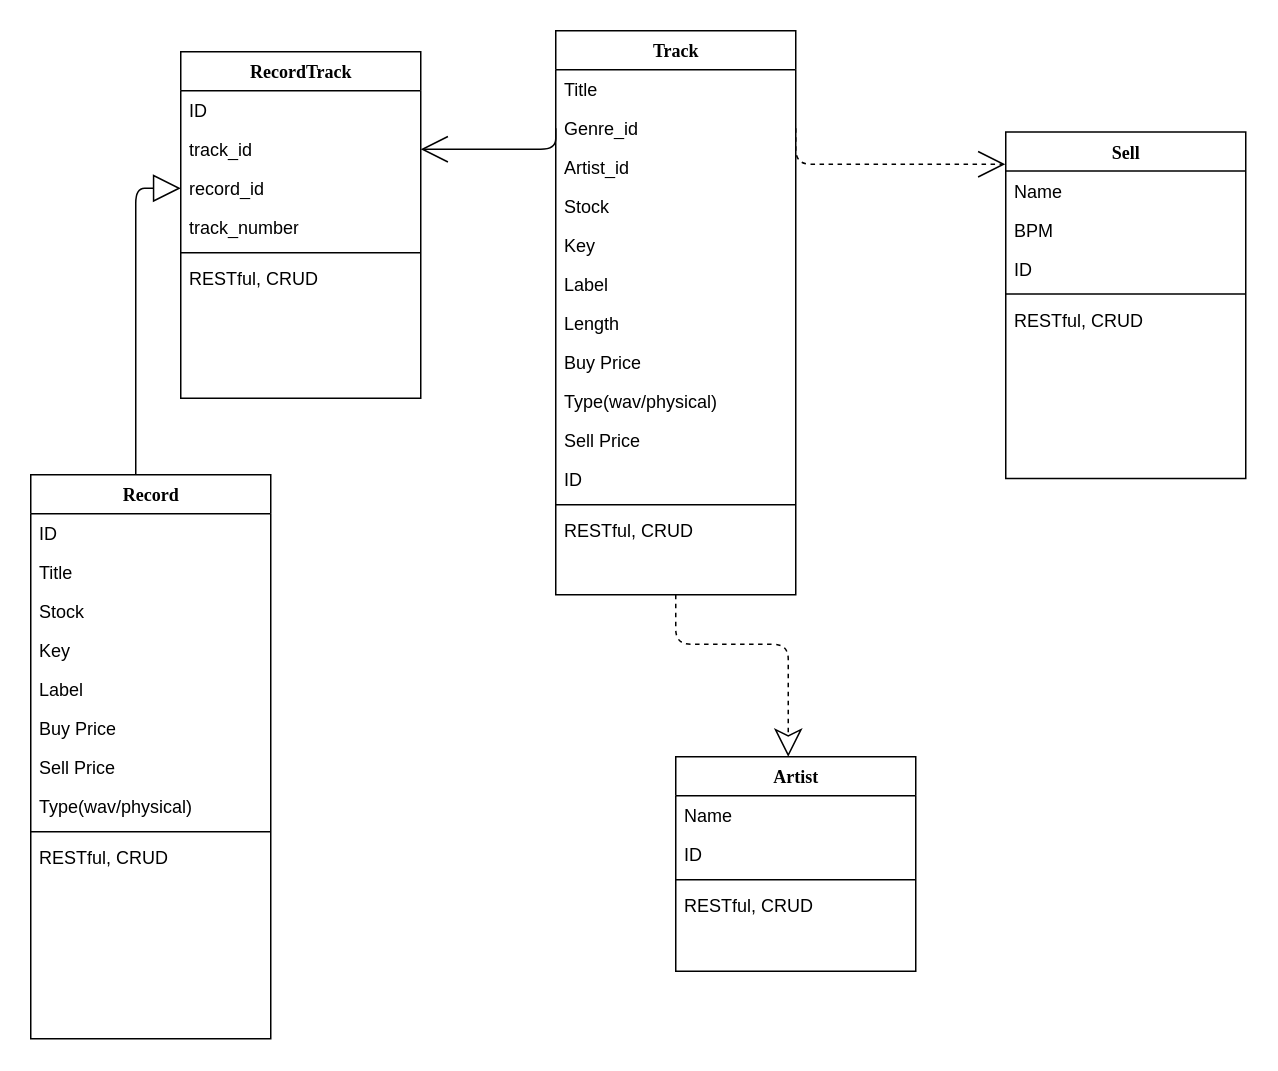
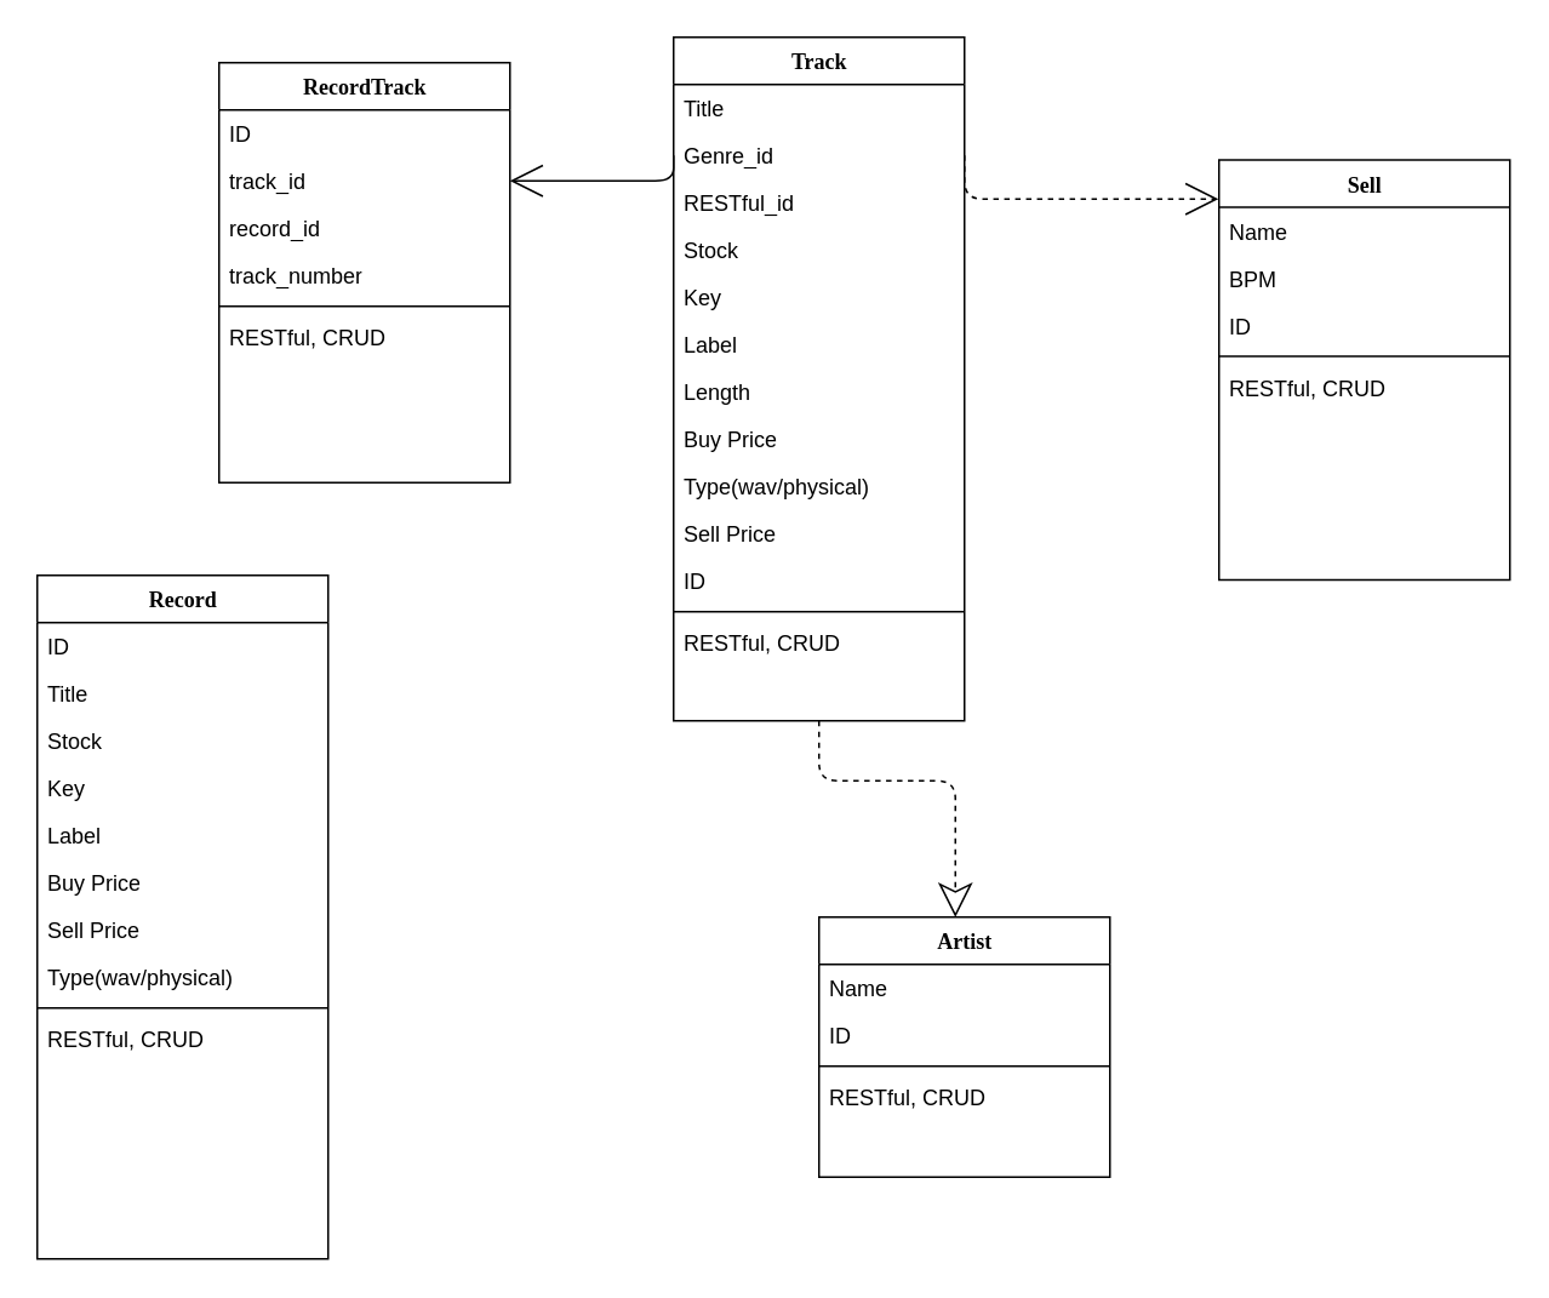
  <mxCell id="0" />
  <mxCell id="1" parent="0" />
  <mxCell id="2" value="Sell" style="swimlane;html=1;fontStyle=1;align=center;verticalAlign=top;childLayout=stackLayout;horizontal=1;startSize=26;horizontalStack=0;resizeParent=1;resizeLast=0;collapsible=1;marginBottom=0;swimlaneFillColor=#ffffff;rounded=0;shadow=0;comic=0;labelBackgroundColor=none;strokeColor=#000000;strokeWidth=1;fillColor=none;fontFamily=Verdana;fontSize=12;fontColor=#000000;" parent="1" vertex="1"><mxGeometry x="670" y="87.5" width="160" height="231" as="geometry" /></mxCell>
  <mxCell id="3" value="Name" style="text;html=1;strokeColor=none;fillColor=none;align=left;verticalAlign=top;spacingLeft=4;spacingRight=4;whiteSpace=wrap;overflow=hidden;rotatable=0;points=[[0,0.5],[1,0.5]];portConstraint=eastwest;" parent="2" vertex="1"><mxGeometry y="26" width="160" height="26" as="geometry" /></mxCell>
  <mxCell id="4" value="BPM" style="text;html=1;strokeColor=none;fillColor=none;align=left;verticalAlign=top;spacingLeft=4;spacingRight=4;whiteSpace=wrap;overflow=hidden;rotatable=0;points=[[0,0.5],[1,0.5]];portConstraint=eastwest;" parent="2" vertex="1"><mxGeometry y="52" width="160" height="26" as="geometry" /></mxCell>
  <mxCell id="5" value="ID" style="text;html=1;strokeColor=none;fillColor=none;align=left;verticalAlign=top;spacingLeft=4;spacingRight=4;whiteSpace=wrap;overflow=hidden;rotatable=0;points=[[0,0.5],[1,0.5]];portConstraint=eastwest;" parent="2" vertex="1"><mxGeometry y="78" width="160" height="26" as="geometry" /></mxCell>
  <mxCell id="6" value="" style="line;html=1;strokeWidth=1;fillColor=none;align=left;verticalAlign=middle;spacingTop=-1;spacingLeft=3;spacingRight=3;rotatable=0;labelPosition=right;points=[];portConstraint=eastwest;" parent="2" vertex="1"><mxGeometry y="104" width="160" height="8" as="geometry" /></mxCell>
  <mxCell id="7" value="RESTful, CRUD" style="text;html=1;strokeColor=none;fillColor=none;align=left;verticalAlign=top;spacingLeft=4;spacingRight=4;whiteSpace=wrap;overflow=hidden;rotatable=0;points=[[0,0.5],[1,0.5]];portConstraint=eastwest;" parent="2" vertex="1"><mxGeometry y="112" width="160" height="30" as="geometry" /></mxCell>
  <mxCell id="8" style="edgeStyle=elbowEdgeStyle;html=1;labelBackgroundColor=none;startFill=0;startSize=8;endArrow=classic;endFill=0;endSize=16;fontFamily=Verdana;fontSize=12;elbow=vertical;dashed=1;exitX=0.5;exitY=1;exitDx=0;exitDy=0;" parent="1" source="26" target="9" edge="1"><mxGeometry relative="1" as="geometry"><Array as="points"><mxPoint x="525" y="429" /></Array></mxGeometry></mxCell>
  <mxCell id="9" value="Artist" style="swimlane;html=1;fontStyle=1;align=center;verticalAlign=top;childLayout=stackLayout;horizontal=1;startSize=26;horizontalStack=0;resizeParent=1;resizeLast=0;collapsible=1;marginBottom=0;swimlaneFillColor=#ffffff;rounded=0;shadow=0;comic=0;labelBackgroundColor=none;strokeColor=#000000;strokeWidth=1;fillColor=none;fontFamily=Verdana;fontSize=12;fontColor=#000000;" parent="1" vertex="1"><mxGeometry x="450" y="504" width="160" height="143" as="geometry" /></mxCell>
  <mxCell id="10" value="Name" style="text;html=1;strokeColor=none;fillColor=none;align=left;verticalAlign=top;spacingLeft=4;spacingRight=4;whiteSpace=wrap;overflow=hidden;rotatable=0;points=[[0,0.5],[1,0.5]];portConstraint=eastwest;" parent="9" vertex="1"><mxGeometry y="26" width="160" height="26" as="geometry" /></mxCell>
  <mxCell id="11" value="ID" style="text;html=1;strokeColor=none;fillColor=none;align=left;verticalAlign=top;spacingLeft=4;spacingRight=4;whiteSpace=wrap;overflow=hidden;rotatable=0;points=[[0,0.5],[1,0.5]];portConstraint=eastwest;" parent="9" vertex="1"><mxGeometry y="52" width="160" height="26" as="geometry" /></mxCell>
  <mxCell id="12" value="" style="line;html=1;strokeWidth=1;fillColor=none;align=left;verticalAlign=middle;spacingTop=-1;spacingLeft=3;spacingRight=3;rotatable=0;labelPosition=right;points=[];portConstraint=eastwest;" parent="9" vertex="1"><mxGeometry y="78" width="160" height="8" as="geometry" /></mxCell>
  <mxCell id="13" value="RESTful, CRUD" style="text;html=1;strokeColor=none;fillColor=none;align=left;verticalAlign=top;spacingLeft=4;spacingRight=4;whiteSpace=wrap;overflow=hidden;rotatable=0;points=[[0,0.5],[1,0.5]];portConstraint=eastwest;" parent="9" vertex="1"><mxGeometry y="86" width="160" height="26" as="geometry" /></mxCell>
- <mxCell id="14" style="edgeStyle=orthogonalEdgeStyle;html=1;labelBackgroundColor=none;startFill=0;startSize=8;endArrow=block;endFill=0;endSize=16;fontFamily=Verdana;fontSize=12;entryX=0;entryY=0.5;entryDx=0;entryDy=0;" parent="1" source="15" target="43" edge="1"><mxGeometry relative="1" as="geometry"><Array as="points"><mxPoint x="90" y="125" /></Array><mxPoint x="90" y="252" as="targetPoint" /></mxGeometry></mxCell>
  <mxCell id="15" value="Record" style="swimlane;html=1;fontStyle=1;align=center;verticalAlign=top;childLayout=stackLayout;horizontal=1;startSize=26;horizontalStack=0;resizeParent=1;resizeLast=0;collapsible=1;marginBottom=0;swimlaneFillColor=#ffffff;rounded=0;shadow=0;comic=0;labelBackgroundColor=none;strokeColor=#000000;strokeWidth=1;fillColor=none;fontFamily=Verdana;fontSize=12;fontColor=#000000;" parent="1" vertex="1"><mxGeometry x="20" y="316" width="160" height="376" as="geometry"><mxRectangle x="550" y="482.0" width="70" height="26" as="alternateBounds" /></mxGeometry></mxCell>
  <mxCell id="16" value="ID" style="text;html=1;strokeColor=none;fillColor=none;align=left;verticalAlign=top;spacingLeft=4;spacingRight=4;whiteSpace=wrap;overflow=hidden;rotatable=0;points=[[0,0.5],[1,0.5]];portConstraint=eastwest;" parent="15" vertex="1"><mxGeometry y="26" width="160" height="26" as="geometry" /></mxCell>
  <mxCell id="17" value="Title" style="text;html=1;strokeColor=none;fillColor=none;align=left;verticalAlign=top;spacingLeft=4;spacingRight=4;whiteSpace=wrap;overflow=hidden;rotatable=0;points=[[0,0.5],[1,0.5]];portConstraint=eastwest;" parent="15" vertex="1"><mxGeometry y="52" width="160" height="26" as="geometry" /></mxCell>
  <mxCell id="18" value="Stock" style="text;html=1;strokeColor=none;fillColor=none;align=left;verticalAlign=top;spacingLeft=4;spacingRight=4;whiteSpace=wrap;overflow=hidden;rotatable=0;points=[[0,0.5],[1,0.5]];portConstraint=eastwest;" parent="15" vertex="1"><mxGeometry y="78" width="160" height="26" as="geometry" /></mxCell>
  <mxCell id="19" value="Key" style="text;html=1;strokeColor=none;fillColor=none;align=left;verticalAlign=top;spacingLeft=4;spacingRight=4;whiteSpace=wrap;overflow=hidden;rotatable=0;points=[[0,0.5],[1,0.5]];portConstraint=eastwest;" parent="15" vertex="1"><mxGeometry y="104" width="160" height="26" as="geometry" /></mxCell>
  <mxCell id="20" value="Label" style="text;html=1;strokeColor=none;fillColor=none;align=left;verticalAlign=top;spacingLeft=4;spacingRight=4;whiteSpace=wrap;overflow=hidden;rotatable=0;points=[[0,0.5],[1,0.5]];portConstraint=eastwest;" parent="15" vertex="1"><mxGeometry y="130" width="160" height="26" as="geometry" /></mxCell>
  <mxCell id="21" value="Buy Price" style="text;html=1;strokeColor=none;fillColor=none;align=left;verticalAlign=top;spacingLeft=4;spacingRight=4;whiteSpace=wrap;overflow=hidden;rotatable=0;points=[[0,0.5],[1,0.5]];portConstraint=eastwest;" parent="15" vertex="1"><mxGeometry y="156" width="160" height="26" as="geometry" /></mxCell>
  <mxCell id="22" value="Sell Price" style="text;html=1;strokeColor=none;fillColor=none;align=left;verticalAlign=top;spacingLeft=4;spacingRight=4;whiteSpace=wrap;overflow=hidden;rotatable=0;points=[[0,0.5],[1,0.5]];portConstraint=eastwest;" parent="15" vertex="1"><mxGeometry y="182" width="160" height="26" as="geometry" /></mxCell>
  <mxCell id="23" value="Type(wav/physical)" style="text;html=1;strokeColor=none;fillColor=none;align=left;verticalAlign=top;spacingLeft=4;spacingRight=4;whiteSpace=wrap;overflow=hidden;rotatable=0;points=[[0,0.5],[1,0.5]];portConstraint=eastwest;" parent="15" vertex="1"><mxGeometry y="208" width="160" height="26" as="geometry" /></mxCell>
  <mxCell id="24" value="" style="line;html=1;strokeWidth=1;fillColor=none;align=left;verticalAlign=middle;spacingTop=-1;spacingLeft=3;spacingRight=3;rotatable=0;labelPosition=right;points=[];portConstraint=eastwest;" parent="15" vertex="1"><mxGeometry y="234" width="160" height="8" as="geometry" /></mxCell>
  <mxCell id="25" value="RESTful, CRUD" style="text;html=1;strokeColor=none;fillColor=none;align=left;verticalAlign=top;spacingLeft=4;spacingRight=4;whiteSpace=wrap;overflow=hidden;rotatable=0;points=[[0,0.5],[1,0.5]];portConstraint=eastwest;" parent="15" vertex="1"><mxGeometry y="242" width="160" height="26" as="geometry" /></mxCell>
  <mxCell id="26" value="Track" style="swimlane;html=1;fontStyle=1;align=center;verticalAlign=top;childLayout=stackLayout;horizontal=1;startSize=26;horizontalStack=0;resizeParent=1;resizeLast=0;collapsible=1;marginBottom=0;swimlaneFillColor=#ffffff;rounded=0;shadow=0;comic=0;labelBackgroundColor=none;strokeColor=#000000;strokeWidth=1;fillColor=none;fontFamily=Verdana;fontSize=12;fontColor=#000000;" vertex="1" parent="1"><mxGeometry x="370" y="20" width="160" height="376" as="geometry"><mxRectangle x="550" y="482.0" width="70" height="26" as="alternateBounds" /></mxGeometry></mxCell>
  <mxCell id="27" value="Title" style="text;html=1;strokeColor=none;fillColor=none;align=left;verticalAlign=top;spacingLeft=4;spacingRight=4;whiteSpace=wrap;overflow=hidden;rotatable=0;points=[[0,0.5],[1,0.5]];portConstraint=eastwest;" vertex="1" parent="26"><mxGeometry y="26" width="160" height="26" as="geometry" /></mxCell>
  <mxCell id="28" value="Genre_id" style="text;html=1;strokeColor=none;fillColor=none;align=left;verticalAlign=top;spacingLeft=4;spacingRight=4;whiteSpace=wrap;overflow=hidden;rotatable=0;points=[[0,0.5],[1,0.5]];portConstraint=eastwest;" vertex="1" parent="26"><mxGeometry y="52" width="160" height="26" as="geometry" /></mxCell>
- <mxCell id="29" value="Artist_id" style="text;html=1;strokeColor=none;fillColor=none;align=left;verticalAlign=top;spacingLeft=4;spacingRight=4;whiteSpace=wrap;overflow=hidden;rotatable=0;points=[[0,0.5],[1,0.5]];portConstraint=eastwest;" vertex="1" parent="26"><mxGeometry y="78" width="160" height="26" as="geometry" /></mxCell>
+ <mxCell id="29" value="RESTful_id" style="text;html=1;strokeColor=none;fillColor=none;align=left;verticalAlign=top;spacingLeft=4;spacingRight=4;whiteSpace=wrap;overflow=hidden;rotatable=0;points=[[0,0.5],[1,0.5]];portConstraint=eastwest;" vertex="1" parent="26"><mxGeometry y="78" width="160" height="26" as="geometry" /></mxCell>
  <mxCell id="30" value="Stock" style="text;html=1;strokeColor=none;fillColor=none;align=left;verticalAlign=top;spacingLeft=4;spacingRight=4;whiteSpace=wrap;overflow=hidden;rotatable=0;points=[[0,0.5],[1,0.5]];portConstraint=eastwest;" vertex="1" parent="26"><mxGeometry y="104" width="160" height="26" as="geometry" /></mxCell>
  <mxCell id="31" value="Key" style="text;html=1;strokeColor=none;fillColor=none;align=left;verticalAlign=top;spacingLeft=4;spacingRight=4;whiteSpace=wrap;overflow=hidden;rotatable=0;points=[[0,0.5],[1,0.5]];portConstraint=eastwest;" vertex="1" parent="26"><mxGeometry y="130" width="160" height="26" as="geometry" /></mxCell>
  <mxCell id="32" value="Label" style="text;html=1;strokeColor=none;fillColor=none;align=left;verticalAlign=top;spacingLeft=4;spacingRight=4;whiteSpace=wrap;overflow=hidden;rotatable=0;points=[[0,0.5],[1,0.5]];portConstraint=eastwest;" vertex="1" parent="26"><mxGeometry y="156" width="160" height="26" as="geometry" /></mxCell>
  <mxCell id="33" value="Length" style="text;html=1;strokeColor=none;fillColor=none;align=left;verticalAlign=top;spacingLeft=4;spacingRight=4;whiteSpace=wrap;overflow=hidden;rotatable=0;points=[[0,0.5],[1,0.5]];portConstraint=eastwest;" vertex="1" parent="26"><mxGeometry y="182" width="160" height="26" as="geometry" /></mxCell>
  <mxCell id="34" value="Buy Price" style="text;html=1;strokeColor=none;fillColor=none;align=left;verticalAlign=top;spacingLeft=4;spacingRight=4;whiteSpace=wrap;overflow=hidden;rotatable=0;points=[[0,0.5],[1,0.5]];portConstraint=eastwest;" vertex="1" parent="26"><mxGeometry y="208" width="160" height="26" as="geometry" /></mxCell>
  <mxCell id="35" value="Type(wav/physical)" style="text;html=1;strokeColor=none;fillColor=none;align=left;verticalAlign=top;spacingLeft=4;spacingRight=4;whiteSpace=wrap;overflow=hidden;rotatable=0;points=[[0,0.5],[1,0.5]];portConstraint=eastwest;" vertex="1" parent="26"><mxGeometry y="234" width="160" height="26" as="geometry" /></mxCell>
  <mxCell id="36" value="Sell Price" style="text;html=1;strokeColor=none;fillColor=none;align=left;verticalAlign=top;spacingLeft=4;spacingRight=4;whiteSpace=wrap;overflow=hidden;rotatable=0;points=[[0,0.5],[1,0.5]];portConstraint=eastwest;" vertex="1" parent="26"><mxGeometry y="260" width="160" height="26" as="geometry" /></mxCell>
  <mxCell id="37" value="ID" style="text;html=1;strokeColor=none;fillColor=none;align=left;verticalAlign=top;spacingLeft=4;spacingRight=4;whiteSpace=wrap;overflow=hidden;rotatable=0;points=[[0,0.5],[1,0.5]];portConstraint=eastwest;" vertex="1" parent="26"><mxGeometry y="286" width="160" height="26" as="geometry" /></mxCell>
  <mxCell id="38" value="" style="line;html=1;strokeWidth=1;fillColor=none;align=left;verticalAlign=middle;spacingTop=-1;spacingLeft=3;spacingRight=3;rotatable=0;labelPosition=right;points=[];portConstraint=eastwest;" vertex="1" parent="26"><mxGeometry y="312" width="160" height="8" as="geometry" /></mxCell>
  <mxCell id="39" value="RESTful, CRUD" style="text;html=1;strokeColor=none;fillColor=none;align=left;verticalAlign=top;spacingLeft=4;spacingRight=4;whiteSpace=wrap;overflow=hidden;rotatable=0;points=[[0,0.5],[1,0.5]];portConstraint=eastwest;" vertex="1" parent="26"><mxGeometry y="320" width="160" height="26" as="geometry" /></mxCell>
  <mxCell id="40" value="RecordTrack" style="swimlane;html=1;fontStyle=1;align=center;verticalAlign=top;childLayout=stackLayout;horizontal=1;startSize=26;horizontalStack=0;resizeParent=1;resizeLast=0;collapsible=1;marginBottom=0;swimlaneFillColor=#ffffff;rounded=0;shadow=0;comic=0;labelBackgroundColor=none;strokeColor=#000000;strokeWidth=1;fillColor=none;fontFamily=Verdana;fontSize=12;fontColor=#000000;" vertex="1" parent="1"><mxGeometry x="120" y="34" width="160" height="231" as="geometry" /></mxCell>
  <mxCell id="41" value="ID" style="text;html=1;strokeColor=none;fillColor=none;align=left;verticalAlign=top;spacingLeft=4;spacingRight=4;whiteSpace=wrap;overflow=hidden;rotatable=0;points=[[0,0.5],[1,0.5]];portConstraint=eastwest;" vertex="1" parent="40"><mxGeometry y="26" width="160" height="26" as="geometry" /></mxCell>
  <mxCell id="42" value="track_id" style="text;html=1;strokeColor=none;fillColor=none;align=left;verticalAlign=top;spacingLeft=4;spacingRight=4;whiteSpace=wrap;overflow=hidden;rotatable=0;points=[[0,0.5],[1,0.5]];portConstraint=eastwest;" vertex="1" parent="40"><mxGeometry y="52" width="160" height="26" as="geometry" /></mxCell>
  <mxCell id="43" value="record_id" style="text;html=1;strokeColor=none;fillColor=none;align=left;verticalAlign=top;spacingLeft=4;spacingRight=4;whiteSpace=wrap;overflow=hidden;rotatable=0;points=[[0,0.5],[1,0.5]];portConstraint=eastwest;" vertex="1" parent="40"><mxGeometry y="78" width="160" height="26" as="geometry" /></mxCell>
  <mxCell id="44" value="track_number" style="text;html=1;strokeColor=none;fillColor=none;align=left;verticalAlign=top;spacingLeft=4;spacingRight=4;whiteSpace=wrap;overflow=hidden;rotatable=0;points=[[0,0.5],[1,0.5]];portConstraint=eastwest;" vertex="1" parent="40"><mxGeometry y="104" width="160" height="26" as="geometry" /></mxCell>
  <mxCell id="45" value="" style="line;html=1;strokeWidth=1;fillColor=none;align=left;verticalAlign=middle;spacingTop=-1;spacingLeft=3;spacingRight=3;rotatable=0;labelPosition=right;points=[];portConstraint=eastwest;" vertex="1" parent="40"><mxGeometry y="130" width="160" height="8" as="geometry" /></mxCell>
  <mxCell id="46" value="RESTful, CRUD" style="text;html=1;strokeColor=none;fillColor=none;align=left;verticalAlign=top;spacingLeft=4;spacingRight=4;whiteSpace=wrap;overflow=hidden;rotatable=0;points=[[0,0.5],[1,0.5]];portConstraint=eastwest;" vertex="1" parent="40"><mxGeometry y="138" width="160" height="30" as="geometry" /></mxCell>
  <mxCell id="47" style="edgeStyle=elbowEdgeStyle;html=1;labelBackgroundColor=none;startFill=0;startSize=8;endArrow=open;endFill=0;endSize=16;fontFamily=Verdana;fontSize=12;elbow=vertical;dashed=0;exitX=0;exitY=0.5;exitDx=0;exitDy=0;entryX=1;entryY=0.5;entryDx=0;entryDy=0;" edge="1" parent="1" source="28" target="42"><mxGeometry relative="1" as="geometry"><Array as="points"><mxPoint x="320" y="99" /></Array><mxPoint x="287.5" y="126.5" as="sourcePoint" /><mxPoint x="310" y="169" as="targetPoint" /></mxGeometry></mxCell>
  <mxCell id="48" style="edgeStyle=elbowEdgeStyle;html=1;labelBackgroundColor=none;startFill=0;startSize=8;endArrow=open;endFill=0;endSize=16;fontFamily=Verdana;fontSize=12;elbow=vertical;dashed=1;exitX=1;exitY=0.5;exitDx=0;exitDy=0;entryX=-0.002;entryY=-0.135;entryDx=0;entryDy=0;entryPerimeter=0;" edge="1" parent="1" source="28" target="3"><mxGeometry relative="1" as="geometry"><Array as="points"><mxPoint x="620" y="109" /><mxPoint x="610" y="89" /></Array><mxPoint x="540" y="89" as="sourcePoint" /><mxPoint x="640" y="149" as="targetPoint" /></mxGeometry></mxCell>
